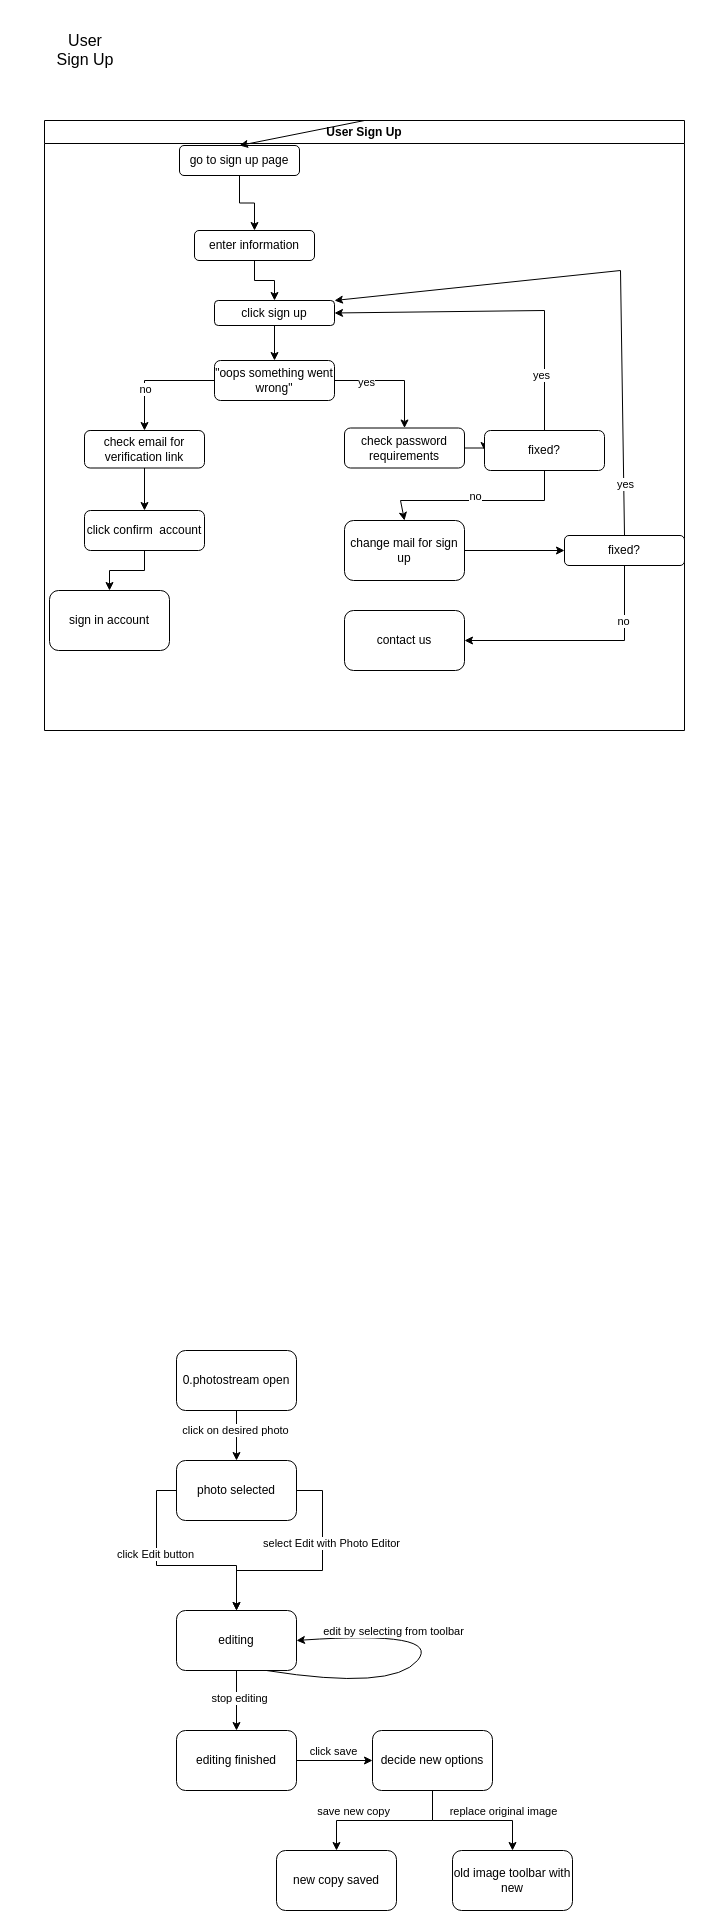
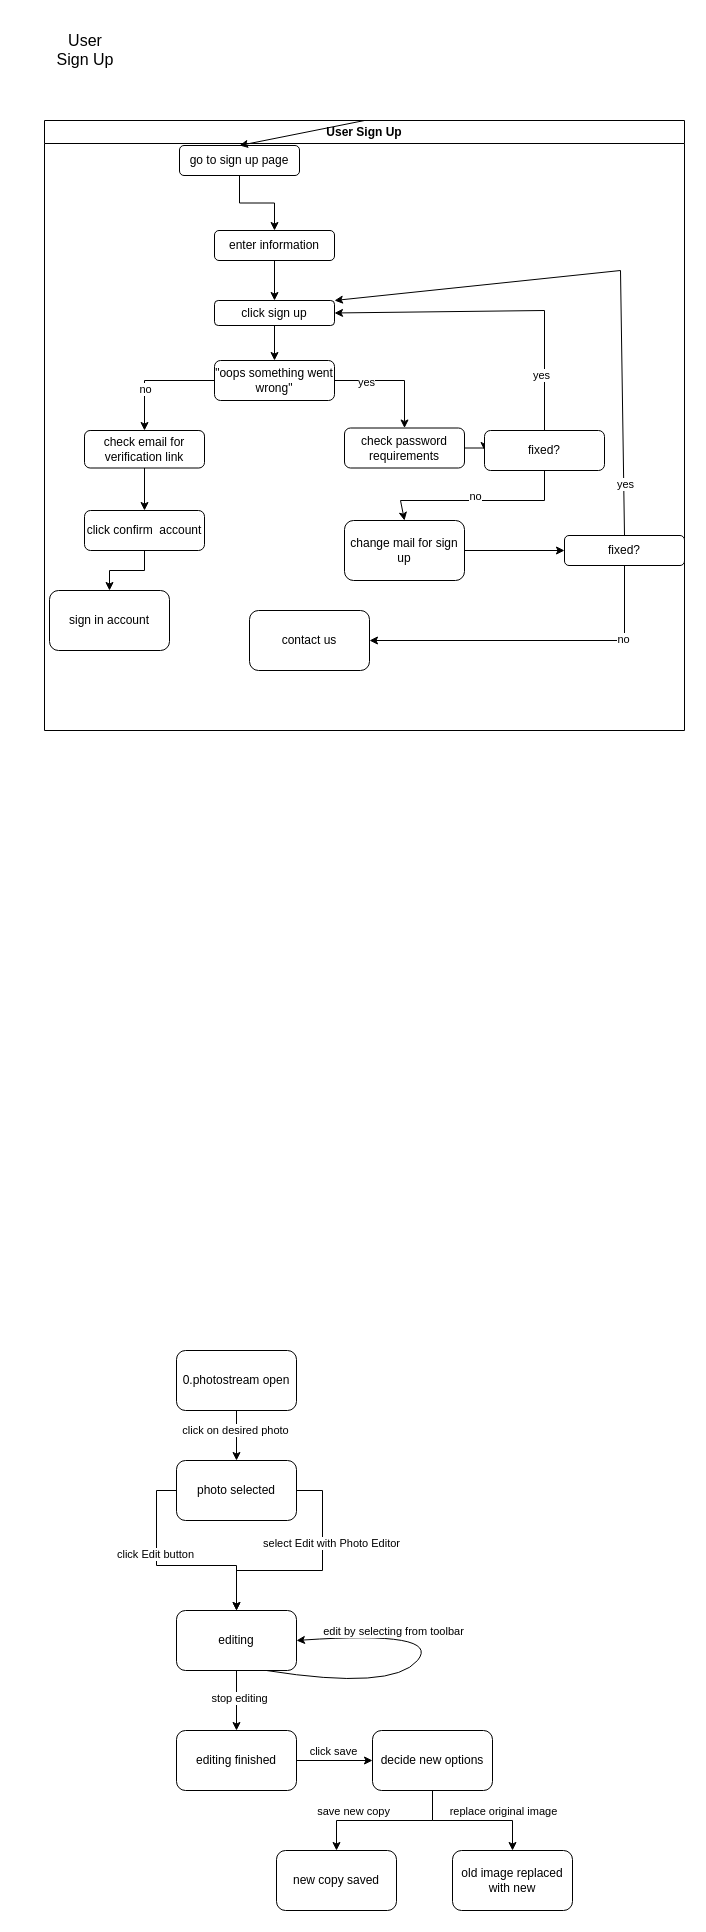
  <mxCell id="0" />
  <mxCell id="1" parent="0" />
  <mxCell id="2" value="&lt;span style=&quot;font-size:12.0pt;line-height:115%;&lt;br/&gt;font-family:&amp;quot;Aptos&amp;quot;,sans-serif;mso-ascii-theme-font:minor-latin;mso-fareast-font-family:&lt;br/&gt;Aptos;mso-fareast-theme-font:minor-latin;mso-hansi-theme-font:minor-latin;&lt;br/&gt;mso-bidi-font-family:&amp;quot;Times New Roman&amp;quot;;mso-bidi-theme-font:minor-bidi;&lt;br/&gt;mso-ansi-language:IT;mso-fareast-language:EN-US;mso-bidi-language:AR-SA&quot;&gt;User&lt;br&gt;Sign Up&lt;/span&gt;" style="text;html=1;align=center;verticalAlign=middle;whiteSpace=wrap;rounded=0;" vertex="1" parent="1"><mxGeometry x="20" y="20" width="130" height="60" as="geometry" /></mxCell>
  <mxCell id="3" value="User Sign Up" style="swimlane;whiteSpace=wrap;html=1;startSize=23;" vertex="1" parent="1"><mxGeometry x="44" y="120" width="640" height="610" as="geometry"><mxRectangle x="124" y="130" width="110" height="30" as="alternateBounds" /></mxGeometry></mxCell>
  <mxCell id="4" value="" style="edgeStyle=orthogonalEdgeStyle;rounded=0;orthogonalLoop=1;jettySize=auto;html=1;" edge="1" parent="3" source="5" target="7"><mxGeometry relative="1" as="geometry" /></mxCell>
  <mxCell id="5" value="go to sign up page" style="rounded=1;whiteSpace=wrap;html=1;" vertex="1" parent="3"><mxGeometry x="135" y="25" width="120" height="30" as="geometry" /></mxCell>
  <mxCell id="6" value="" style="edgeStyle=orthogonalEdgeStyle;rounded=0;orthogonalLoop=1;jettySize=auto;html=1;" edge="1" parent="3" source="7" target="10"><mxGeometry relative="1" as="geometry" /></mxCell>
- <mxCell id="7" value="enter information" style="rounded=1;whiteSpace=wrap;html=1;" vertex="1" parent="3"><mxGeometry x="150" y="110" width="120" height="30" as="geometry" /></mxCell>
+ <mxCell id="7" value="enter information" style="rounded=1;whiteSpace=wrap;html=1;" vertex="1" parent="3"><mxGeometry x="170" y="110" width="120" height="30" as="geometry" /></mxCell>
  <mxCell id="8" value="" style="endArrow=classic;html=1;rounded=0;entryX=0.5;entryY=0;entryDx=0;entryDy=0;exitX=0.5;exitY=0;exitDx=0;exitDy=0;" edge="1" parent="3" source="3" target="5"><mxGeometry width="50" height="50" relative="1" as="geometry"><mxPoint x="230" y="20" as="sourcePoint" /><mxPoint x="260" y="190" as="targetPoint" /></mxGeometry></mxCell>
  <mxCell id="9" value="" style="edgeStyle=orthogonalEdgeStyle;rounded=0;orthogonalLoop=1;jettySize=auto;html=1;entryX=0.5;entryY=0;entryDx=0;entryDy=0;" edge="1" parent="3" source="10" target="20"><mxGeometry relative="1" as="geometry" /></mxCell>
  <mxCell id="10" value="click sign up" style="whiteSpace=wrap;html=1;rounded=1;" vertex="1" parent="3"><mxGeometry x="170" y="180" width="120" height="25" as="geometry" /></mxCell>
  <mxCell id="11" value="" style="edgeStyle=orthogonalEdgeStyle;rounded=0;orthogonalLoop=1;jettySize=auto;html=1;" edge="1" parent="3" source="12" target="14"><mxGeometry relative="1" as="geometry" /></mxCell>
  <mxCell id="12" value="check email for verification link" style="rounded=1;whiteSpace=wrap;html=1;" vertex="1" parent="3"><mxGeometry x="40" y="310" width="120" height="37.5" as="geometry" /></mxCell>
  <mxCell id="13" value="" style="edgeStyle=orthogonalEdgeStyle;rounded=0;orthogonalLoop=1;jettySize=auto;html=1;" edge="1" parent="3" source="14" target="15"><mxGeometry relative="1" as="geometry" /></mxCell>
  <mxCell id="14" value="click confirm&amp;nbsp; account" style="rounded=1;whiteSpace=wrap;html=1;" vertex="1" parent="3"><mxGeometry x="40" y="390" width="120" height="40" as="geometry" /></mxCell>
  <mxCell id="15" value="sign in account" style="rounded=1;whiteSpace=wrap;html=1;" vertex="1" parent="3"><mxGeometry x="5" y="470" width="120" height="60" as="geometry" /></mxCell>
  <mxCell id="16" value="" style="edgeStyle=orthogonalEdgeStyle;rounded=0;orthogonalLoop=1;jettySize=auto;html=1;" edge="1" parent="3" source="20" target="12"><mxGeometry relative="1" as="geometry" /></mxCell>
  <mxCell id="17" value="no" style="edgeLabel;html=1;align=center;verticalAlign=middle;resizable=0;points=[];" vertex="1" connectable="0" parent="16"><mxGeometry x="0.3" relative="1" as="geometry"><mxPoint as="offset" /></mxGeometry></mxCell>
  <mxCell id="18" value="" style="edgeStyle=orthogonalEdgeStyle;rounded=0;orthogonalLoop=1;jettySize=auto;html=1;" edge="1" parent="3" source="20" target="22"><mxGeometry relative="1" as="geometry" /></mxCell>
  <mxCell id="19" value="yes" style="edgeLabel;html=1;align=center;verticalAlign=middle;resizable=0;points=[];" vertex="1" connectable="0" parent="18"><mxGeometry x="-0.473" y="-1" relative="1" as="geometry"><mxPoint as="offset" /></mxGeometry></mxCell>
  <mxCell id="20" value="&quot;oops something went wrong&quot;" style="rounded=1;whiteSpace=wrap;html=1;" vertex="1" parent="3"><mxGeometry x="170" y="240" width="120" height="40" as="geometry" /></mxCell>
  <mxCell id="21" value="" style="edgeStyle=orthogonalEdgeStyle;rounded=0;orthogonalLoop=1;jettySize=auto;html=1;entryX=0;entryY=0.5;entryDx=0;entryDy=0;exitX=1;exitY=0.5;exitDx=0;exitDy=0;" edge="1" parent="3" source="22" target="24"><mxGeometry relative="1" as="geometry" /></mxCell>
  <mxCell id="22" value="check password requirements" style="rounded=1;whiteSpace=wrap;html=1;" vertex="1" parent="3"><mxGeometry x="300" y="307.5" width="120" height="40" as="geometry" /></mxCell>
  <mxCell id="23" value="change mail for sign up" style="rounded=1;whiteSpace=wrap;html=1;" vertex="1" parent="3"><mxGeometry x="300" y="400" width="120" height="60" as="geometry" /></mxCell>
  <mxCell id="24" value="fixed?" style="rounded=1;whiteSpace=wrap;html=1;" vertex="1" parent="3"><mxGeometry x="440" y="310" width="120" height="40" as="geometry" /></mxCell>
  <mxCell id="25" value="" style="endArrow=classic;html=1;rounded=0;exitX=0.5;exitY=1;exitDx=0;exitDy=0;entryX=0.5;entryY=0;entryDx=0;entryDy=0;" edge="1" parent="3" source="24" target="23"><mxGeometry width="50" height="50" relative="1" as="geometry"><mxPoint x="210" y="430" as="sourcePoint" /><mxPoint x="260" y="380" as="targetPoint" /><Array as="points"><mxPoint x="500" y="380" /><mxPoint x="356" y="380" /></Array></mxGeometry></mxCell>
  <mxCell id="26" value="no" style="edgeLabel;html=1;align=center;verticalAlign=middle;resizable=0;points=[];" vertex="1" connectable="0" parent="25"><mxGeometry x="0.033" y="-5" relative="1" as="geometry"><mxPoint as="offset" /></mxGeometry></mxCell>
  <mxCell id="27" value="" style="endArrow=classic;html=1;rounded=0;exitX=0.5;exitY=0;exitDx=0;exitDy=0;entryX=1;entryY=0.5;entryDx=0;entryDy=0;" edge="1" parent="3" source="24" target="10"><mxGeometry width="50" height="50" relative="1" as="geometry"><mxPoint x="210" y="410" as="sourcePoint" /><mxPoint x="260" y="360" as="targetPoint" /><Array as="points"><mxPoint x="500" y="190" /></Array></mxGeometry></mxCell>
  <mxCell id="28" value="yes" style="edgeLabel;html=1;align=center;verticalAlign=middle;resizable=0;points=[];" vertex="1" connectable="0" parent="27"><mxGeometry x="-0.661" y="4" relative="1" as="geometry"><mxPoint as="offset" /></mxGeometry></mxCell>
  <mxCell id="29" value="fixed?" style="rounded=1;whiteSpace=wrap;html=1;" vertex="1" parent="3"><mxGeometry x="520" y="415" width="120" height="30" as="geometry" /></mxCell>
  <mxCell id="30" value="" style="endArrow=classic;html=1;rounded=0;exitX=0.5;exitY=0;exitDx=0;exitDy=0;entryX=1;entryY=0;entryDx=0;entryDy=0;" edge="1" parent="3" source="29" target="10"><mxGeometry width="50" height="50" relative="1" as="geometry"><mxPoint x="286" y="390" as="sourcePoint" /><mxPoint x="336" y="340" as="targetPoint" /><Array as="points"><mxPoint x="576" y="150" /></Array></mxGeometry></mxCell>
  <mxCell id="31" value="yes" style="edgeLabel;html=1;align=center;verticalAlign=middle;resizable=0;points=[];" vertex="1" connectable="0" parent="30"><mxGeometry x="-0.817" y="-1" relative="1" as="geometry"><mxPoint as="offset" /></mxGeometry></mxCell>
  <mxCell id="32" value="" style="endArrow=classic;html=1;rounded=0;exitX=1;exitY=0.5;exitDx=0;exitDy=0;entryX=0;entryY=0.5;entryDx=0;entryDy=0;" edge="1" parent="3" source="23" target="29"><mxGeometry width="50" height="50" relative="1" as="geometry"><mxPoint x="286" y="390" as="sourcePoint" /><mxPoint x="336" y="340" as="targetPoint" /></mxGeometry></mxCell>
- <mxCell id="33" value="contact us" style="rounded=1;whiteSpace=wrap;html=1;" vertex="1" parent="3"><mxGeometry x="300" y="490" width="120" height="60" as="geometry" /></mxCell>
+ <mxCell id="33" value="contact us" style="rounded=1;whiteSpace=wrap;html=1;" vertex="1" parent="3"><mxGeometry x="205" y="490" width="120" height="60" as="geometry" /></mxCell>
  <mxCell id="34" value="" style="endArrow=classic;html=1;rounded=0;exitX=0.5;exitY=1;exitDx=0;exitDy=0;entryX=1;entryY=0.5;entryDx=0;entryDy=0;" edge="1" parent="3" source="29" target="33"><mxGeometry width="50" height="50" relative="1" as="geometry"><mxPoint x="286" y="420" as="sourcePoint" /><mxPoint x="336" y="370" as="targetPoint" /><Array as="points"><mxPoint x="580" y="520" /></Array></mxGeometry></mxCell>
  <mxCell id="35" value="no" style="edgeLabel;html=1;align=center;verticalAlign=middle;resizable=0;points=[];" vertex="1" connectable="0" parent="34"><mxGeometry x="-0.532" y="-2" relative="1" as="geometry"><mxPoint as="offset" /></mxGeometry></mxCell>
  <mxCell id="36" value="" style="edgeStyle=orthogonalEdgeStyle;rounded=0;orthogonalLoop=1;jettySize=auto;html=1;" edge="1" parent="1" source="38" target="41"><mxGeometry relative="1" as="geometry" /></mxCell>
  <mxCell id="37" value="click on desired photo" style="edgeLabel;html=1;align=center;verticalAlign=middle;resizable=0;points=[];" vertex="1" connectable="0" parent="36"><mxGeometry x="-0.24" y="-2" relative="1" as="geometry"><mxPoint as="offset" /></mxGeometry></mxCell>
  <mxCell id="38" value="0.photostream open" style="rounded=1;whiteSpace=wrap;html=1;" vertex="1" parent="1"><mxGeometry x="176" y="1350" width="120" height="60" as="geometry" /></mxCell>
  <mxCell id="39" value="" style="edgeStyle=orthogonalEdgeStyle;rounded=0;orthogonalLoop=1;jettySize=auto;html=1;exitX=0;exitY=0.5;exitDx=0;exitDy=0;" edge="1" parent="1" source="41" target="44"><mxGeometry relative="1" as="geometry" /></mxCell>
  <mxCell id="40" value="click Edit button" style="edgeLabel;html=1;align=center;verticalAlign=middle;resizable=0;points=[];" vertex="1" connectable="0" parent="39"><mxGeometry x="-0.245" y="-2" relative="1" as="geometry"><mxPoint as="offset" /></mxGeometry></mxCell>
  <mxCell id="41" value="photo selected" style="rounded=1;whiteSpace=wrap;html=1;" vertex="1" parent="1"><mxGeometry x="176" y="1460" width="120" height="60" as="geometry" /></mxCell>
  <mxCell id="42" value="" style="edgeStyle=orthogonalEdgeStyle;rounded=0;orthogonalLoop=1;jettySize=auto;html=1;" edge="1" parent="1" source="44" target="49"><mxGeometry relative="1" as="geometry" /></mxCell>
  <mxCell id="43" value="stop editing" style="edgeLabel;html=1;align=center;verticalAlign=middle;resizable=0;points=[];" vertex="1" connectable="0" parent="42"><mxGeometry x="-0.1" y="2" relative="1" as="geometry"><mxPoint as="offset" /></mxGeometry></mxCell>
  <mxCell id="44" value="editing" style="rounded=1;whiteSpace=wrap;html=1;" vertex="1" parent="1"><mxGeometry x="176" y="1610" width="120" height="60" as="geometry" /></mxCell>
  <mxCell id="45" value="" style="endArrow=classic;html=1;rounded=0;exitX=1;exitY=0.5;exitDx=0;exitDy=0;entryX=0.5;entryY=0;entryDx=0;entryDy=0;" edge="1" parent="1" source="41" target="44"><mxGeometry width="50" height="50" relative="1" as="geometry"><mxPoint x="242" y="1550" as="sourcePoint" /><mxPoint x="292" y="1500" as="targetPoint" /><Array as="points"><mxPoint x="322" y="1490" /><mxPoint x="322" y="1570" /><mxPoint x="236" y="1570" /></Array></mxGeometry></mxCell>
  <mxCell id="46" value="select Edit with Photo Editor" style="edgeLabel;html=1;align=center;verticalAlign=middle;resizable=0;points=[];" vertex="1" connectable="0" parent="45"><mxGeometry x="-0.328" y="8" relative="1" as="geometry"><mxPoint as="offset" /></mxGeometry></mxCell>
  <mxCell id="47" value="" style="curved=1;endArrow=classic;html=1;rounded=0;exitX=0.75;exitY=1;exitDx=0;exitDy=0;entryX=1;entryY=0.5;entryDx=0;entryDy=0;" edge="1" parent="1" source="44" target="44"><mxGeometry width="50" height="50" relative="1" as="geometry"><mxPoint x="242" y="1550" as="sourcePoint" /><mxPoint x="292" y="1500" as="targetPoint" /><Array as="points"><mxPoint x="392" y="1690" /><mxPoint x="442" y="1630" /></Array></mxGeometry></mxCell>
  <mxCell id="48" value="edit by selecting from toolbar" style="edgeLabel;html=1;align=center;verticalAlign=middle;resizable=0;points=[];" vertex="1" connectable="0" parent="47"><mxGeometry x="0.427" y="7" relative="1" as="geometry"><mxPoint x="-5" y="-10" as="offset" /></mxGeometry></mxCell>
  <mxCell id="49" value="editing finished" style="rounded=1;whiteSpace=wrap;html=1;" vertex="1" parent="1"><mxGeometry x="176" y="1730" width="120" height="60" as="geometry" /></mxCell>
  <mxCell id="50" value="" style="endArrow=classic;html=1;rounded=0;exitX=1;exitY=0.5;exitDx=0;exitDy=0;" edge="1" parent="1" source="49" target="56"><mxGeometry width="50" height="50" relative="1" as="geometry"><mxPoint x="242" y="1570" as="sourcePoint" /><mxPoint x="382" y="1760" as="targetPoint" /></mxGeometry></mxCell>
  <mxCell id="51" value="click save" style="edgeLabel;html=1;align=center;verticalAlign=middle;resizable=0;points=[];" vertex="1" connectable="0" parent="50"><mxGeometry x="-0.421" y="3" relative="1" as="geometry"><mxPoint x="14" y="-7" as="offset" /></mxGeometry></mxCell>
  <mxCell id="52" value="" style="edgeStyle=orthogonalEdgeStyle;rounded=0;orthogonalLoop=1;jettySize=auto;html=1;" edge="1" parent="1" source="56" target="58"><mxGeometry relative="1" as="geometry" /></mxCell>
  <mxCell id="53" value="replace original image" style="edgeLabel;html=1;align=center;verticalAlign=middle;resizable=0;points=[];" vertex="1" connectable="0" parent="52"><mxGeometry x="0.414" y="-2" relative="1" as="geometry"><mxPoint x="1" y="-12" as="offset" /></mxGeometry></mxCell>
  <mxCell id="54" value="" style="edgeStyle=orthogonalEdgeStyle;rounded=0;orthogonalLoop=1;jettySize=auto;html=1;entryX=0.5;entryY=0;entryDx=0;entryDy=0;" edge="1" parent="1" source="56" target="57"><mxGeometry relative="1" as="geometry" /></mxCell>
  <mxCell id="55" value="save new copy" style="edgeLabel;html=1;align=center;verticalAlign=middle;resizable=0;points=[];" vertex="1" connectable="0" parent="54"><mxGeometry x="0.41" y="6" relative="1" as="geometry"><mxPoint y="-16" as="offset" /></mxGeometry></mxCell>
  <mxCell id="56" value="decide new options" style="rounded=1;whiteSpace=wrap;html=1;" vertex="1" parent="1"><mxGeometry x="372" y="1730" width="120" height="60" as="geometry" /></mxCell>
  <mxCell id="57" value="new copy saved" style="rounded=1;whiteSpace=wrap;html=1;" vertex="1" parent="1"><mxGeometry x="276" y="1850" width="120" height="60" as="geometry" /></mxCell>
- <mxCell id="58" value="old image toolbar with new" style="rounded=1;whiteSpace=wrap;html=1;" vertex="1" parent="1"><mxGeometry x="452" y="1850" width="120" height="60" as="geometry" /></mxCell>
+ <mxCell id="58" value="old image replaced with new" style="rounded=1;whiteSpace=wrap;html=1;" vertex="1" parent="1"><mxGeometry x="452" y="1850" width="120" height="60" as="geometry" /></mxCell>
